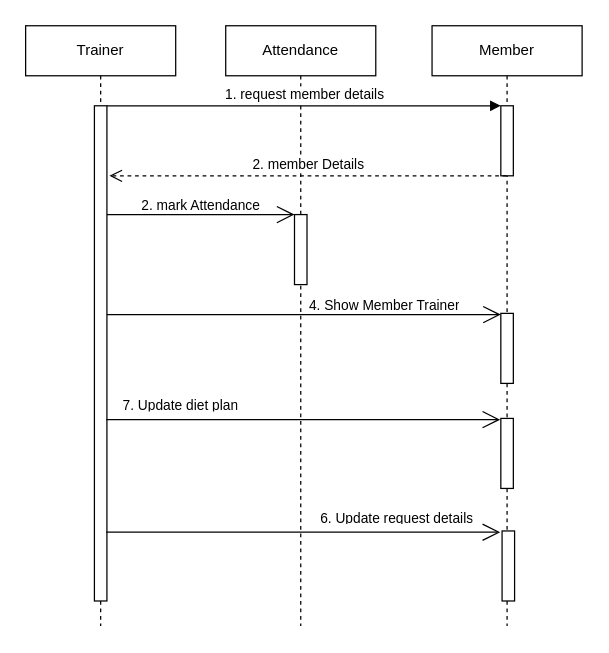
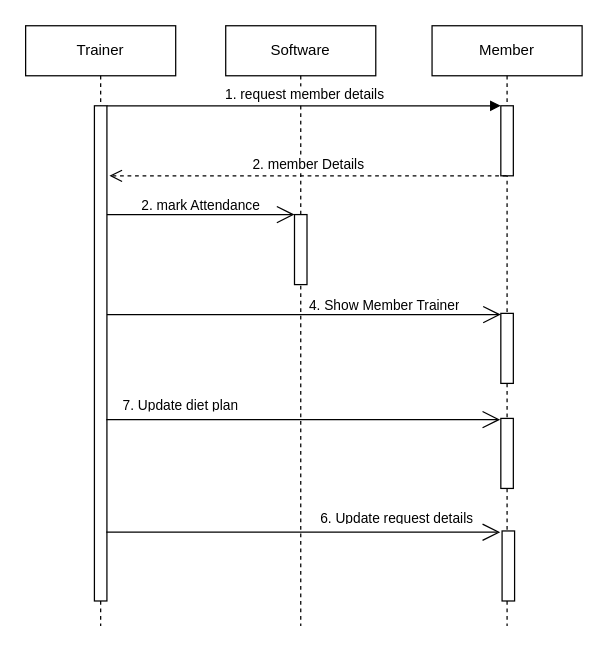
  <mxCell id="0" />
  <mxCell id="1" parent="0" />
  <mxCell id="2" value="Trainer" style="shape=umlLifeline;perimeter=lifelinePerimeter;whiteSpace=wrap;html=1;container=1;dropTarget=0;collapsible=0;recursiveResize=0;outlineConnect=0;portConstraint=eastwest;newEdgeStyle={&quot;curved&quot;:0,&quot;rounded&quot;:0};" vertex="1" parent="1"><mxGeometry x="20" y="20" width="120" height="480" as="geometry" /></mxCell>
  <mxCell id="3" value="" style="html=1;points=[[0,0,0,0,5],[0,1,0,0,-5],[1,0,0,0,5],[1,1,0,0,-5]];perimeter=orthogonalPerimeter;outlineConnect=0;targetShapes=umlLifeline;portConstraint=eastwest;newEdgeStyle={&quot;curved&quot;:0,&quot;rounded&quot;:0};" vertex="1" parent="2"><mxGeometry x="55" y="64" width="10" height="396" as="geometry" /></mxCell>
- <mxCell id="4" value="Attendance" style="shape=umlLifeline;perimeter=lifelinePerimeter;whiteSpace=wrap;html=1;container=1;dropTarget=0;collapsible=0;recursiveResize=0;outlineConnect=0;portConstraint=eastwest;newEdgeStyle={&quot;curved&quot;:0,&quot;rounded&quot;:0};" vertex="1" parent="1"><mxGeometry x="180" y="20" width="120" height="480" as="geometry" /></mxCell>
+ <mxCell id="4" value="Software" style="shape=umlLifeline;perimeter=lifelinePerimeter;whiteSpace=wrap;html=1;container=1;dropTarget=0;collapsible=0;recursiveResize=0;outlineConnect=0;portConstraint=eastwest;newEdgeStyle={&quot;curved&quot;:0,&quot;rounded&quot;:0};" vertex="1" parent="1"><mxGeometry x="180" y="20" width="120" height="480" as="geometry" /></mxCell>
  <mxCell id="5" value="" style="html=1;points=[[0,0,0,0,5],[0,1,0,0,-5],[1,0,0,0,5],[1,1,0,0,-5]];perimeter=orthogonalPerimeter;outlineConnect=0;targetShapes=umlLifeline;portConstraint=eastwest;newEdgeStyle={&quot;curved&quot;:0,&quot;rounded&quot;:0};" vertex="1" parent="4"><mxGeometry x="55" y="151" width="10" height="56" as="geometry" /></mxCell>
  <mxCell id="6" value="Member" style="shape=umlLifeline;perimeter=lifelinePerimeter;whiteSpace=wrap;html=1;container=1;dropTarget=0;collapsible=0;recursiveResize=0;outlineConnect=0;portConstraint=eastwest;newEdgeStyle={&quot;curved&quot;:0,&quot;rounded&quot;:0};" vertex="1" parent="1"><mxGeometry x="345" y="20" width="120" height="480" as="geometry" /></mxCell>
  <mxCell id="7" value="" style="html=1;points=[[0,0,0,0,5],[0,1,0,0,-5],[1,0,0,0,5],[1,1,0,0,-5]];perimeter=orthogonalPerimeter;outlineConnect=0;targetShapes=umlLifeline;portConstraint=eastwest;newEdgeStyle={&quot;curved&quot;:0,&quot;rounded&quot;:0};" vertex="1" parent="6"><mxGeometry x="55" y="64" width="10" height="56" as="geometry" /></mxCell>
  <mxCell id="8" value="" style="html=1;points=[[0,0,0,0,5],[0,1,0,0,-5],[1,0,0,0,5],[1,1,0,0,-5]];perimeter=orthogonalPerimeter;outlineConnect=0;targetShapes=umlLifeline;portConstraint=eastwest;newEdgeStyle={&quot;curved&quot;:0,&quot;rounded&quot;:0};" vertex="1" parent="6"><mxGeometry x="55" y="230" width="10" height="56" as="geometry" /></mxCell>
  <mxCell id="9" value="" style="html=1;points=[[0,0,0,0,5],[0,1,0,0,-5],[1,0,0,0,5],[1,1,0,0,-5]];perimeter=orthogonalPerimeter;outlineConnect=0;targetShapes=umlLifeline;portConstraint=eastwest;newEdgeStyle={&quot;curved&quot;:0,&quot;rounded&quot;:0};" vertex="1" parent="6"><mxGeometry x="55" y="314" width="10" height="56" as="geometry" /></mxCell>
  <mxCell id="10" value="" style="html=1;points=[[0,0,0,0,5],[0,1,0,0,-5],[1,0,0,0,5],[1,1,0,0,-5]];perimeter=orthogonalPerimeter;outlineConnect=0;targetShapes=umlLifeline;portConstraint=eastwest;newEdgeStyle={&quot;curved&quot;:0,&quot;rounded&quot;:0};" vertex="1" parent="6"><mxGeometry x="56" y="404" width="10" height="56" as="geometry" /></mxCell>
  <mxCell id="11" value="1. request member details" style="html=1;verticalAlign=bottom;endArrow=block;curved=0;rounded=0;entryX=0;entryY=0;entryDx=0;entryDy=5;entryPerimeter=0;" edge="1" parent="1"><mxGeometry width="80" relative="1" as="geometry"><mxPoint x="85" y="84" as="sourcePoint" /><mxPoint x="400" y="84" as="targetPoint" /></mxGeometry></mxCell>
  <mxCell id="12" value="2. member Details" style="html=1;verticalAlign=bottom;endArrow=open;dashed=1;endSize=8;curved=0;rounded=0;" edge="1" parent="1"><mxGeometry x="0.002" relative="1" as="geometry"><mxPoint x="404.5" y="140" as="sourcePoint" /><mxPoint x="87" y="140" as="targetPoint" /><mxPoint as="offset" /></mxGeometry></mxCell>
  <mxCell id="13" value="" style="endArrow=open;endFill=1;endSize=12;html=1;rounded=0;" edge="1" parent="1"><mxGeometry width="160" relative="1" as="geometry"><mxPoint x="85" y="171" as="sourcePoint" /><mxPoint x="235" y="171" as="targetPoint" /></mxGeometry></mxCell>
  <mxCell id="14" value="&lt;font style=&quot;font-size: 11px;&quot;&gt;2. mark Attendance&lt;/font&gt;" style="text;strokeColor=none;fillColor=none;align=left;verticalAlign=top;spacingLeft=4;spacingRight=4;overflow=hidden;rotatable=0;points=[[0,0.5],[1,0.5]];portConstraint=eastwest;whiteSpace=wrap;html=1;" vertex="1" parent="1"><mxGeometry x="107" y="150" width="110" height="16" as="geometry" /></mxCell>
  <mxCell id="15" value="" style="endArrow=open;endFill=1;endSize=12;html=1;rounded=0;" edge="1" parent="1" target="8"><mxGeometry width="160" relative="1" as="geometry"><mxPoint x="85" y="251" as="sourcePoint" /><mxPoint x="395" y="251" as="targetPoint" /></mxGeometry></mxCell>
  <mxCell id="16" value="&lt;font style=&quot;font-size: 11px;&quot;&gt;4. Show Member Trainer&lt;/font&gt;" style="text;strokeColor=none;fillColor=none;align=left;verticalAlign=top;spacingLeft=4;spacingRight=4;overflow=hidden;rotatable=0;points=[[0,0.5],[1,0.5]];portConstraint=eastwest;whiteSpace=wrap;html=1;" vertex="1" parent="1"><mxGeometry x="241" y="230" width="140" height="16" as="geometry" /></mxCell>
  <mxCell id="17" value="" style="endArrow=open;endFill=1;endSize=12;html=1;rounded=0;" edge="1" parent="1"><mxGeometry width="160" relative="1" as="geometry"><mxPoint x="84.5" y="335" as="sourcePoint" /><mxPoint x="399.5" y="335" as="targetPoint" /></mxGeometry></mxCell>
  <mxCell id="18" value="" style="endArrow=open;endFill=1;endSize=12;html=1;rounded=0;" edge="1" parent="1"><mxGeometry width="160" relative="1" as="geometry"><mxPoint x="84.5" y="425" as="sourcePoint" /><mxPoint x="399.5" y="425" as="targetPoint" /></mxGeometry></mxCell>
  <mxCell id="19" value="&lt;font style=&quot;font-size: 11px;&quot;&gt;7. Update diet plan&lt;/font&gt;" style="text;strokeColor=none;fillColor=none;align=left;verticalAlign=top;spacingLeft=4;spacingRight=4;overflow=hidden;rotatable=0;points=[[0,0.5],[1,0.5]];portConstraint=eastwest;whiteSpace=wrap;html=1;" vertex="1" parent="1"><mxGeometry x="92" y="310" width="140" height="16" as="geometry" /></mxCell>
  <mxCell id="20" value="&lt;font style=&quot;font-size: 11px;&quot;&gt;6. Update request details&lt;/font&gt;" style="text;strokeColor=none;fillColor=none;align=left;verticalAlign=top;spacingLeft=4;spacingRight=4;overflow=hidden;rotatable=0;points=[[0,0.5],[1,0.5]];portConstraint=eastwest;whiteSpace=wrap;html=1;" vertex="1" parent="1"><mxGeometry x="250" y="400" width="140" height="16" as="geometry" /></mxCell>
